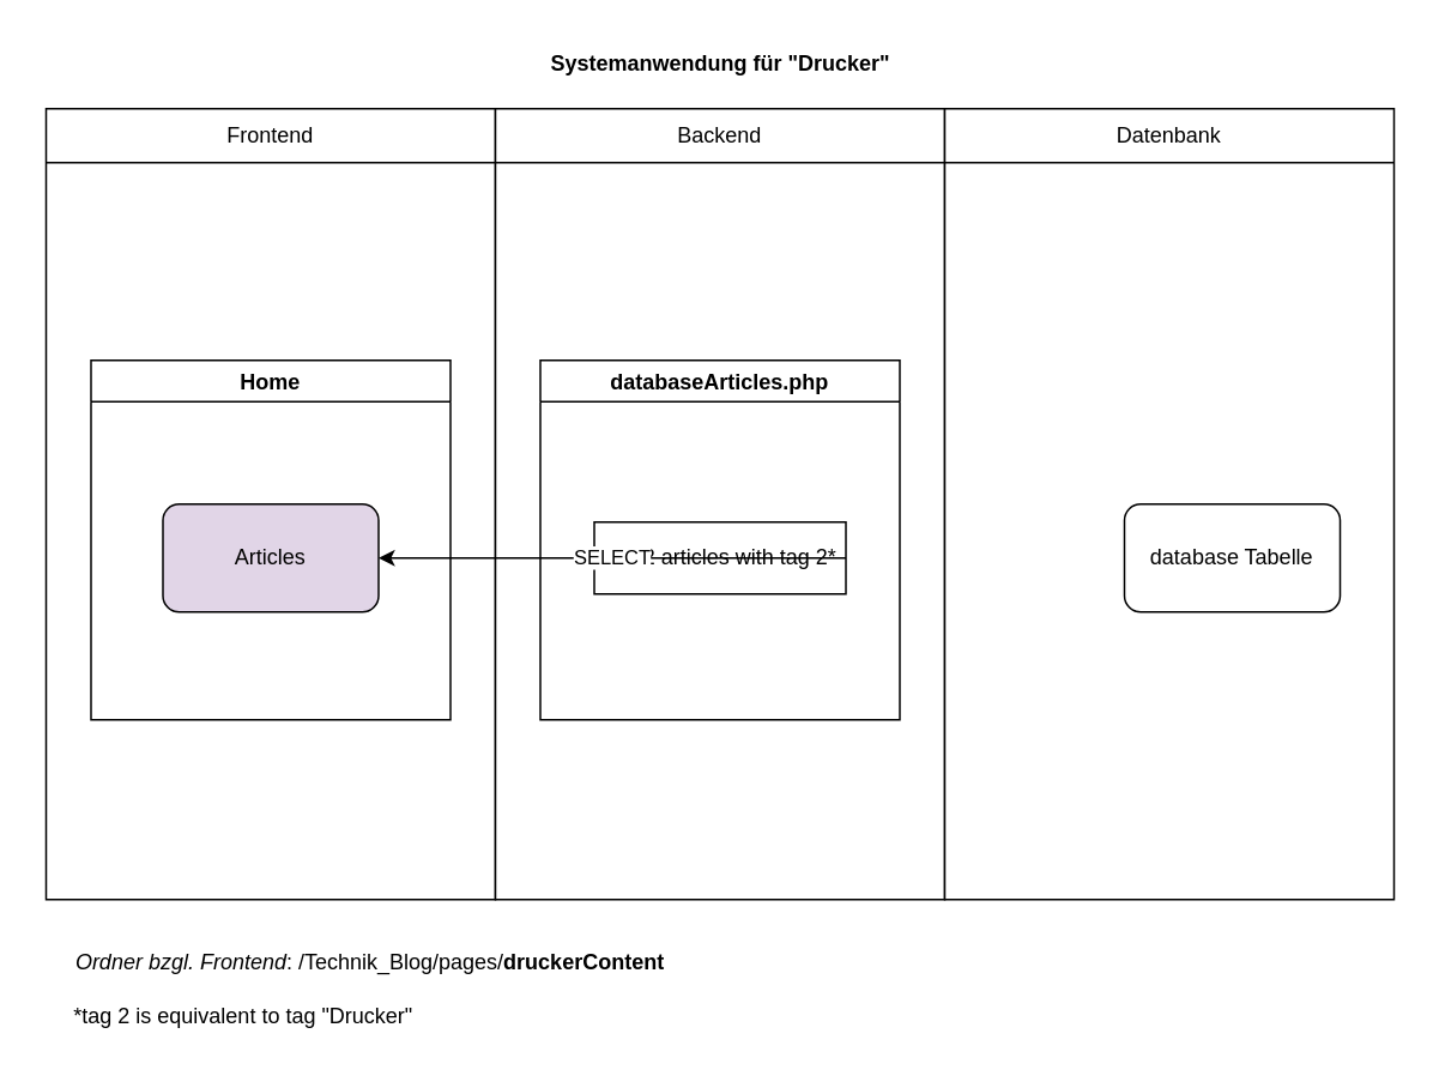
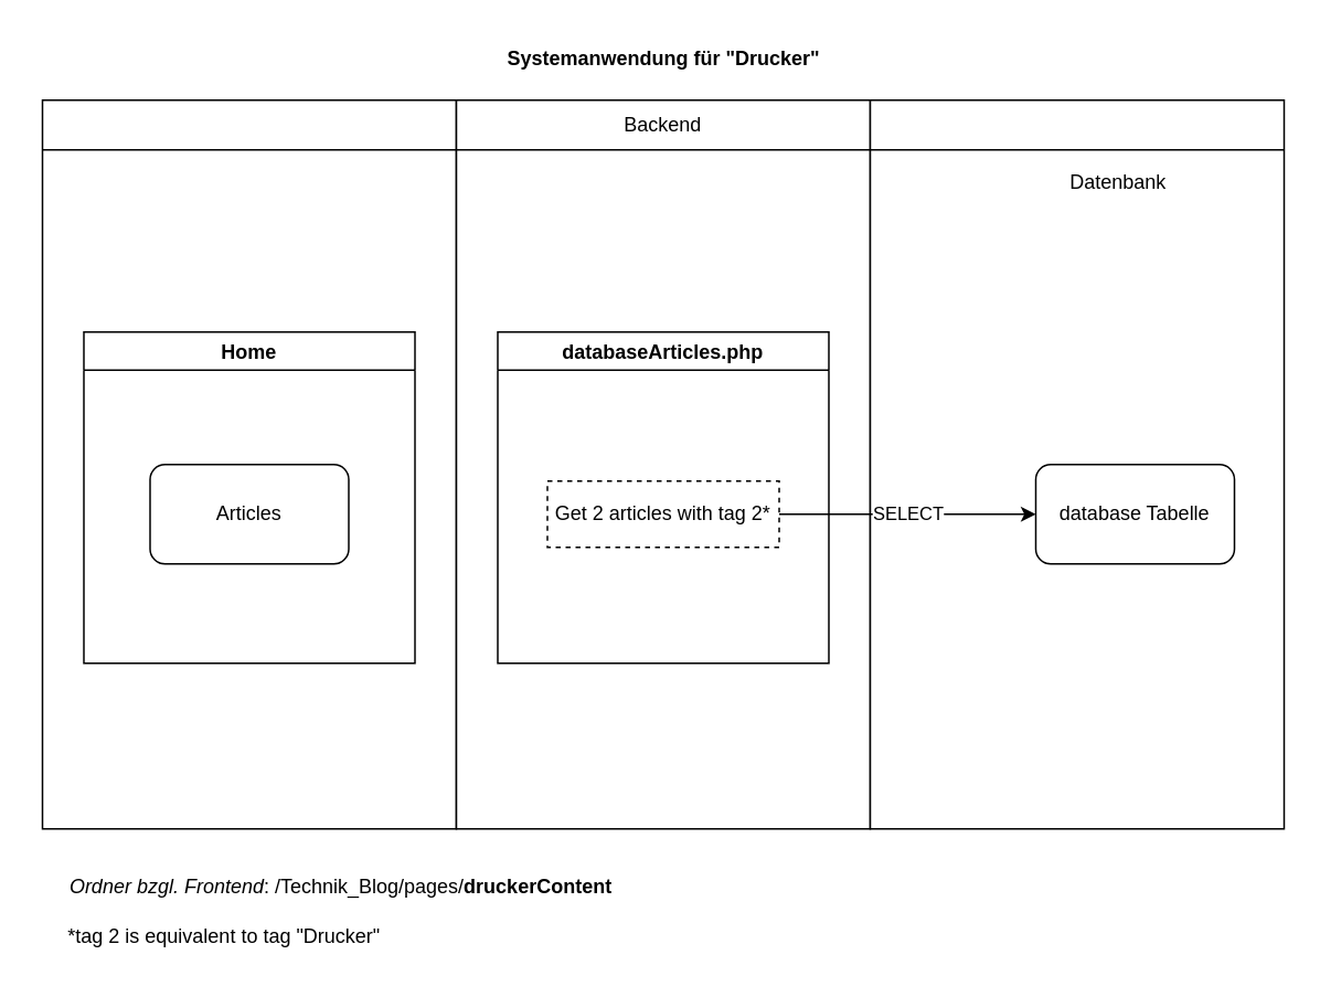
  <mxCell id="0" />
  <mxCell id="1" parent="0" />
  <mxCell id="2" value="Systemanwendung für &quot;Drucker&quot;" style="text;html=1;strokeColor=none;fillColor=none;align=center;verticalAlign=middle;whiteSpace=wrap;rounded=0;fontStyle=1" parent="1" vertex="1"><mxGeometry x="295.75" y="20" width="208.5" height="30" as="geometry" /></mxCell>
  <mxCell id="3" value="" style="rounded=0;whiteSpace=wrap;html=1;labelPosition=center;verticalLabelPosition=top;align=center;verticalAlign=bottom;spacingTop=0;" parent="1" vertex="1"><mxGeometry x="25" y="60" width="250" height="440" as="geometry" /></mxCell>
  <mxCell id="4" value="" style="rounded=0;whiteSpace=wrap;html=1;" parent="1" vertex="1"><mxGeometry x="275" y="60" width="250" height="440" as="geometry" /></mxCell>
  <mxCell id="5" value="" style="rounded=0;whiteSpace=wrap;html=1;" parent="1" vertex="1"><mxGeometry x="525" y="60" width="250" height="440" as="geometry" /></mxCell>
- <mxCell id="6" value="Frontend" style="text;html=1;strokeColor=none;fillColor=none;align=center;verticalAlign=middle;whiteSpace=wrap;rounded=0;" parent="1" vertex="1"><mxGeometry x="120" y="60" width="60" height="30" as="geometry" /></mxCell>
- <mxCell id="7" value="Datenbank" style="text;html=1;strokeColor=none;fillColor=none;align=center;verticalAlign=middle;whiteSpace=wrap;rounded=0;" parent="1" vertex="1"><mxGeometry x="620" y="60" width="60" height="30" as="geometry" /></mxCell>
+ <mxCell id="7" value="Datenbank" style="text;html=1;strokeColor=none;fillColor=none;align=center;verticalAlign=middle;whiteSpace=wrap;rounded=0;" parent="1" vertex="1"><mxGeometry x="645" y="95" width="60" height="30" as="geometry" /></mxCell>
  <mxCell id="8" value="Backend" style="text;html=1;strokeColor=none;fillColor=none;align=center;verticalAlign=middle;whiteSpace=wrap;rounded=0;" parent="1" vertex="1"><mxGeometry x="370" y="60" width="60" height="30" as="geometry" /></mxCell>
  <mxCell id="9" value="" style="endArrow=none;html=1;rounded=0;" parent="1" edge="1"><mxGeometry width="50" height="50" relative="1" as="geometry"><mxPoint x="25" y="90" as="sourcePoint" /><mxPoint x="775" y="90" as="targetPoint" /></mxGeometry></mxCell>
  <mxCell id="10" value="Home" style="swimlane;" parent="1" vertex="1"><mxGeometry x="50" y="200" width="200" height="200" as="geometry" /></mxCell>
- <mxCell id="11" value="Articles" style="rounded=1;whiteSpace=wrap;html=1;fillColor=#e1d5e7;" parent="10" vertex="1"><mxGeometry x="40" y="80" width="120" height="60" as="geometry" /></mxCell>
+ <mxCell id="11" value="Articles" style="rounded=1;whiteSpace=wrap;html=1;" parent="10" vertex="1"><mxGeometry x="40" y="80" width="120" height="60" as="geometry" /></mxCell>
  <mxCell id="12" value="databaseArticles.php" style="swimlane;" parent="1" vertex="1"><mxGeometry x="300" y="200" width="200" height="200" as="geometry" /></mxCell>
- <mxCell id="13" value="Get 2 articles with tag 2*" style="rounded=0;whiteSpace=wrap;html=1;" parent="12" vertex="1"><mxGeometry x="30" y="90" width="140" height="40" as="geometry" /></mxCell>
+ <mxCell id="13" value="Get 2 articles with tag 2*" style="rounded=0;whiteSpace=wrap;html=1;dashed=1;" parent="12" vertex="1"><mxGeometry x="30" y="90" width="140" height="40" as="geometry" /></mxCell>
  <mxCell id="14" value="database Tabelle" style="rounded=1;whiteSpace=wrap;html=1;" parent="1" vertex="1"><mxGeometry x="625" y="280" width="120" height="60" as="geometry" /></mxCell>
  <mxCell id="15" value="&lt;i&gt;Ordner bzgl. Frontend&lt;/i&gt;: /Technik_Blog/pages/&lt;b&gt;druckerContent&lt;/b&gt;" style="text;html=1;align=center;verticalAlign=middle;resizable=0;points=[];autosize=1;strokeColor=none;fillColor=none;" parent="1" vertex="1"><mxGeometry x="30" y="520" width="350" height="30" as="geometry" /></mxCell>
  <mxCell id="16" value="*tag 2 is equivalent to tag &quot;Drucker&quot;" style="text;html=1;strokeColor=none;fillColor=none;align=center;verticalAlign=middle;whiteSpace=wrap;rounded=0;" parent="1" vertex="1"><mxGeometry x="20" y="550" width="230" height="30" as="geometry" /></mxCell>
- <mxCell id="17" value="SELECT" style="endArrow=classic;html=1;rounded=0;exitX=1;exitY=0.5;exitDx=0;exitDy=0;" parent="1" source="13" target="11" edge="1"><mxGeometry width="50" height="50" relative="1" as="geometry"><mxPoint x="325" y="290" as="sourcePoint" /><mxPoint x="375" y="240" as="targetPoint" /></mxGeometry></mxCell>
+ <mxCell id="17" value="SELECT" style="endArrow=classic;html=1;rounded=0;exitX=1;exitY=0.5;exitDx=0;exitDy=0;" parent="1" source="13" target="14" edge="1"><mxGeometry width="50" height="50" relative="1" as="geometry"><mxPoint x="325" y="290" as="sourcePoint" /><mxPoint x="375" y="240" as="targetPoint" /></mxGeometry></mxCell>
